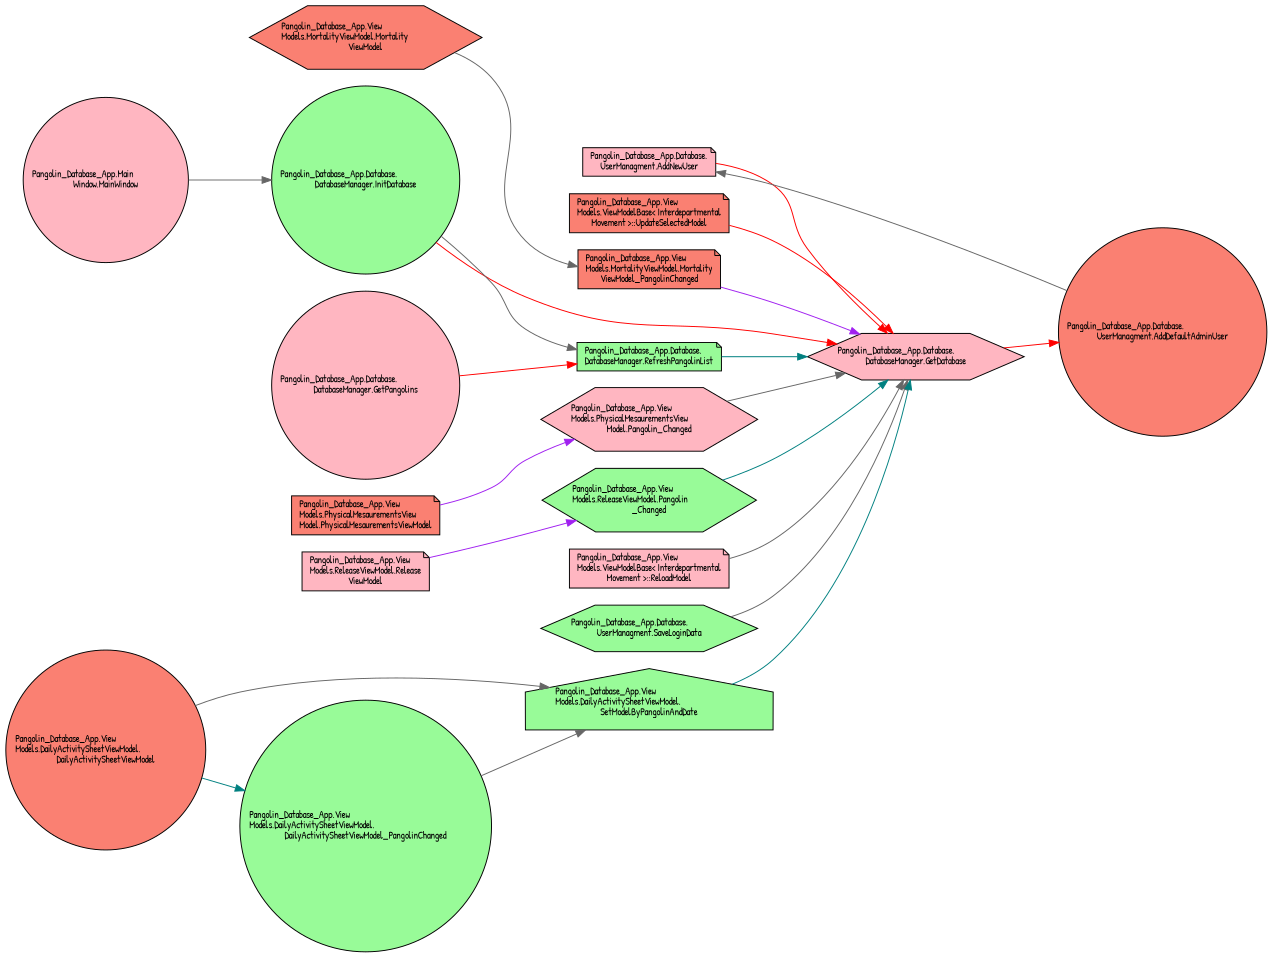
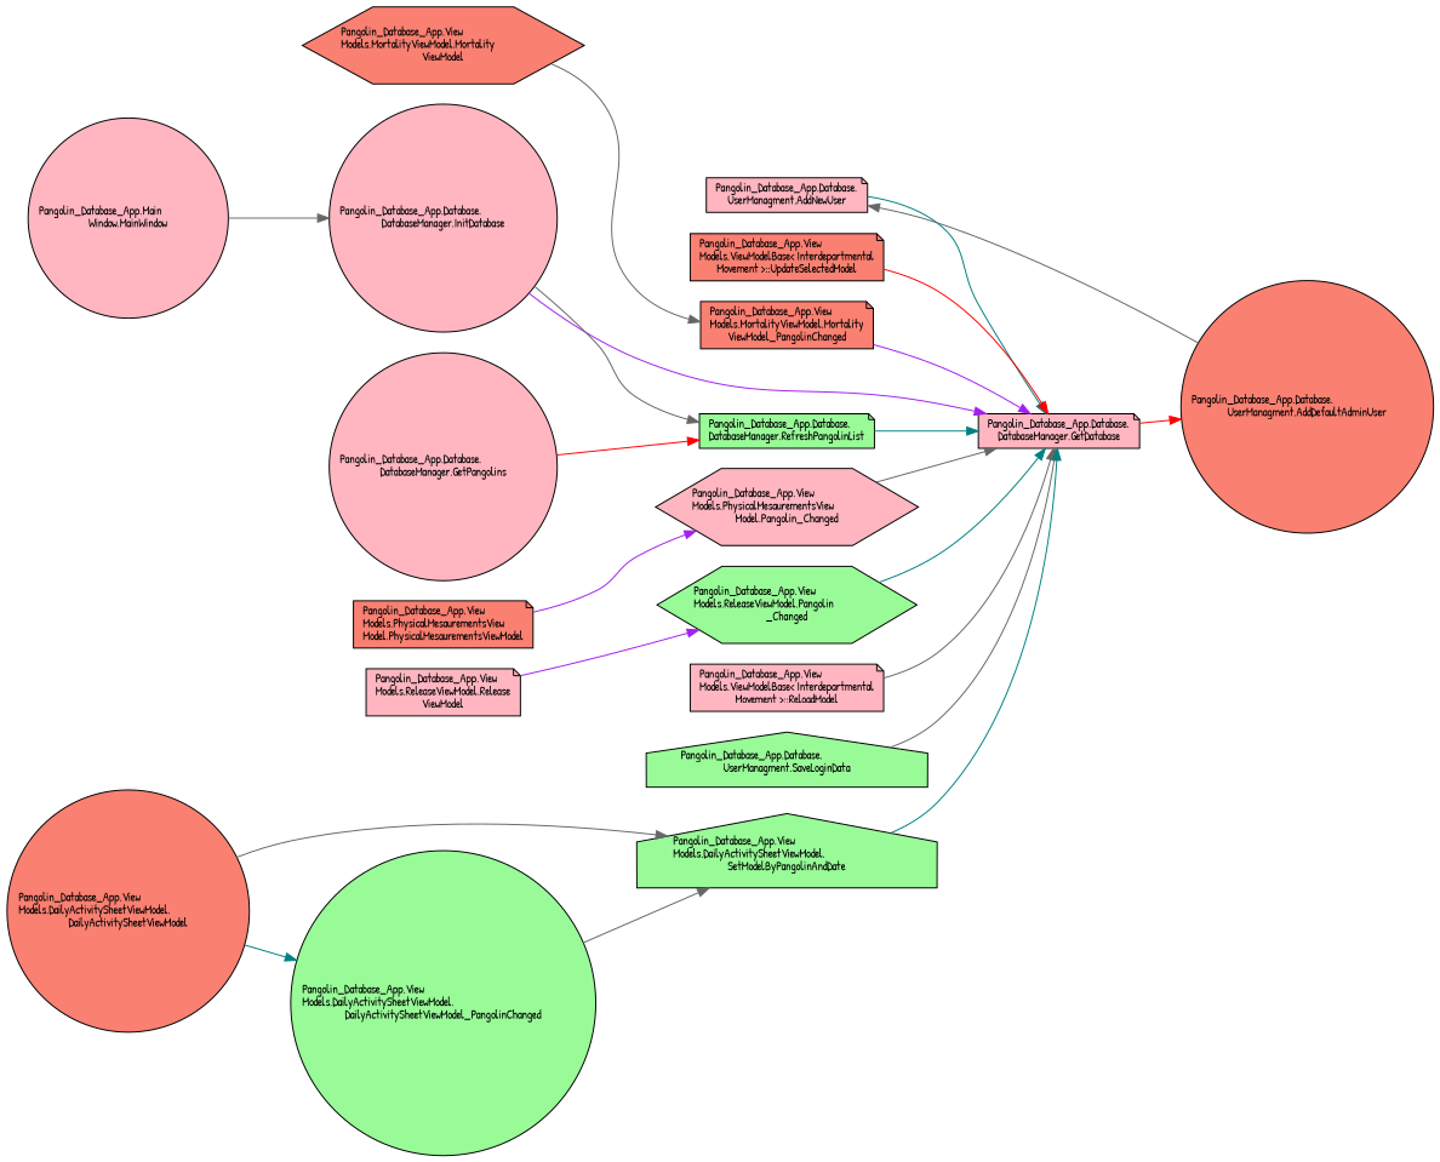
  digraph {
    fontname="Patrick Hand"
    rankdir=RL
    node [color=black fillcolor=lightpink fontname="Patrick Hand" fontsize=10 shape=note style=filled]
    edge [color=gray40 dir=back fontname="Patrick Hand" fontsize=10 labelfontname=Helvetica labelfontsize=10 style=solid]
    n1 [fillcolor=salmon fontcolor=black height=0.2 label="Pangolin_Database_App.Database.\lUserManagment.AddDefaultAdminUser" shape=circle width=0.4]
-   n2 [height=0.2 label="Pangolin_Database_App.Database.\lDatabaseManager.GetDatabase" shape=hexagon width=0.4]
+   n2 [height=0.2 label="Pangolin_Database_App.Database.\lDatabaseManager.GetDatabase" width=0.4]
    n3 [height=0.2 label="Pangolin_Database_App.Database.\lUserManagment.AddNewUser" width=0.4]
-   n4 [fillcolor=palegreen height=0.2 label="Pangolin_Database_App.Database.\lDatabaseManager.InitDatabase" shape=circle width=0.4]
+   n4 [height=0.2 label="Pangolin_Database_App.Database.\lDatabaseManager.InitDatabase" shape=circle width=0.4]
    n5 [fillcolor=salmon height=0.2 label="Pangolin_Database_App.View\lModels.MortalityViewModel.Mortality\lViewModel_PangolinChanged" width=0.4]
    n6 [height=0.2 label="Pangolin_Database_App.View\lModels.PhysicalMesaurementsView\lModel.Pangolin_Changed" shape=hexagon width=0.4]
    n7 [fillcolor=palegreen height=0.2 label="Pangolin_Database_App.View\lModels.ReleaseViewModel.Pangolin\l_Changed" shape=hexagon width=0.4]
    n8 [fillcolor=palegreen height=0.2 label="Pangolin_Database_App.Database.\lDatabaseManager.RefreshPangolinList" width=0.4]
    n9 [height=0.2 label="Pangolin_Database_App.View\lModels.ViewModelBase\< Interdepartmental\lMovement \>::ReloadModel" width=0.4]
-   n10 [fillcolor=palegreen height=0.2 label="Pangolin_Database_App.Database.\lUserManagment.SaveLoginData" shape=hexagon width=0.4]
+   n10 [fillcolor=palegreen height=0.2 label="Pangolin_Database_App.Database.\lUserManagment.SaveLoginData" shape=house width=0.4]
    n11 [fillcolor=palegreen height=0.2 label="Pangolin_Database_App.View\lModels.DailyActivitySheetViewModel.\lSetModelByPangolinAndDate" shape=house width=0.4]
    n12 [fillcolor=salmon height=0.2 label="Pangolin_Database_App.View\lModels.ViewModelBase\< Interdepartmental\lMovement \>::UpdateSelectedModel" width=0.4]
    n13 [height=0.2 label="Pangolin_Database_App.Main\lWindow.MainWindow" shape=circle width=0.4]
    n14 [fillcolor=salmon height=0.2 label="Pangolin_Database_App.View\lModels.MortalityViewModel.Mortality\lViewModel" shape=hexagon width=0.4]
    n15 [fillcolor=salmon height=0.2 label="Pangolin_Database_App.View\lModels.PhysicalMesaurementsView\lModel.PhysicalMesaurementsViewModel" width=0.4]
    n16 [height=0.2 label="Pangolin_Database_App.View\lModels.ReleaseViewModel.Release\lViewModel" width=0.4]
    n17 [height=0.2 label="Pangolin_Database_App.Database.\lDatabaseManager.GetPangolins" shape=circle width=0.4]
    n18 [fillcolor=salmon height=0.2 label="Pangolin_Database_App.View\lModels.DailyActivitySheetViewModel.\lDailyActivitySheetViewModel" shape=circle width=0.4]
    n19 [fillcolor=palegreen height=0.2 label="Pangolin_Database_App.View\lModels.DailyActivitySheetViewModel.\lDailyActivitySheetViewModel_PangolinChanged" shape=circle width=0.4]
    n1 -> n2 [color=red]
-   n2 -> n3 [color=red]
-   n2 -> n4 [color=red]
+   n2 -> n3 [color=teal]
+   n2 -> n4 [color=purple]
    n2 -> n5 [color=purple]
    n2 -> n6
    n2 -> n7 [color=teal]
    n2 -> n8 [color=teal]
    n2 -> n9
    n2 -> n10
    n2 -> n11 [color=teal]
    n2 -> n12 [color=red]
    n3 -> n1
    n4 -> n13
    n5 -> n14
    n6 -> n15 [color=purple]
    n7 -> n16 [color=purple]
    n8 -> n4
    n8 -> n17 [color=red]
    n11 -> n18
    n11 -> n19
    n19 -> n18 [color=teal]
  }
